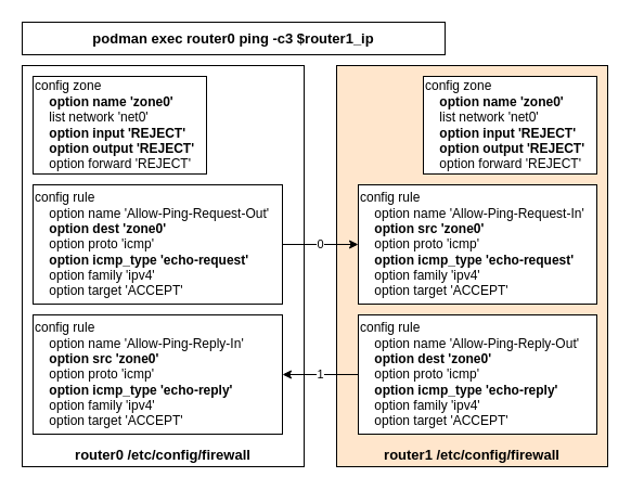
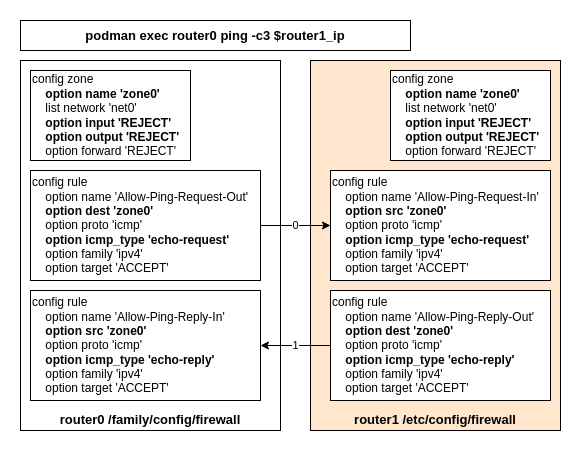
  <mxCell id="0" />
  <mxCell id="1" parent="0" />
- <mxCell id="2" value="&lt;font style=&quot;font-size: 13px;&quot;&gt;&lt;b&gt;router0 /etc/config/firewall&lt;/b&gt;&lt;/font&gt;" style="rounded=0;whiteSpace=wrap;html=1;verticalAlign=bottom;" vertex="1" parent="1"><mxGeometry x="20" y="60" width="260" height="370" as="geometry" /></mxCell>
+ <mxCell id="2" value="&lt;font style=&quot;font-size: 13px;&quot;&gt;&lt;b&gt;router0 /family/config/firewall&lt;/b&gt;&lt;/font&gt;" style="rounded=0;whiteSpace=wrap;html=1;verticalAlign=bottom;" vertex="1" parent="1"><mxGeometry x="20" y="60" width="260" height="370" as="geometry" /></mxCell>
  <mxCell id="3" value="&lt;font style=&quot;font-size: 13px;&quot;&gt;&lt;b&gt;router1 /etc/config/firewall&lt;/b&gt;&lt;/font&gt;" style="rounded=0;whiteSpace=wrap;html=1;verticalAlign=bottom;fillColor=#ffe6cc;" vertex="1" parent="1"><mxGeometry x="310" y="60" width="250" height="370" as="geometry" /></mxCell>
  <mxCell id="4" value="0" style="edgeStyle=orthogonalEdgeStyle;rounded=0;orthogonalLoop=1;jettySize=auto;html=1;" edge="1" parent="1" source="5" target="8"><mxGeometry relative="1" as="geometry" /></mxCell>
  <mxCell id="5" value="config rule&lt;br&gt;&amp;nbsp;&amp;nbsp;&amp;nbsp; option name 'Allow-Ping-Request-Out'&lt;br&gt;&amp;nbsp;&amp;nbsp;&amp;nbsp; &lt;b&gt;option dest 'zone0'&lt;/b&gt;&lt;br&gt;&amp;nbsp;&amp;nbsp;&amp;nbsp; option proto 'icmp'&lt;br&gt;&amp;nbsp;&amp;nbsp;&amp;nbsp; &lt;b&gt;option icmp_type 'echo-request'&lt;/b&gt;&lt;br&gt;&amp;nbsp;&amp;nbsp;&amp;nbsp; option family 'ipv4'&lt;br&gt;&amp;nbsp;&amp;nbsp;&amp;nbsp; option target 'ACCEPT'" style="rounded=0;whiteSpace=wrap;html=1;align=left;" vertex="1" parent="1"><mxGeometry x="30" y="170" width="230" height="110" as="geometry" /></mxCell>
  <mxCell id="6" value="config zone&lt;br&gt;&amp;nbsp;&amp;nbsp;&amp;nbsp; &lt;b&gt;option name 'zone0'&lt;/b&gt;&lt;br&gt;&amp;nbsp;&amp;nbsp;&amp;nbsp; list network 'net0'&lt;br&gt;&amp;nbsp;&amp;nbsp;&amp;nbsp; &lt;b&gt;option input 'REJECT'&lt;/b&gt;&lt;br&gt;&amp;nbsp;&amp;nbsp;&amp;nbsp; &lt;b&gt;option output 'REJECT'&lt;/b&gt;&lt;br&gt;&amp;nbsp;&amp;nbsp;&amp;nbsp; option forward 'REJECT'" style="rounded=0;whiteSpace=wrap;html=1;align=left;" vertex="1" parent="1"><mxGeometry x="30" y="70" width="160" height="90" as="geometry" /></mxCell>
  <mxCell id="7" value="config zone&lt;br&gt;&amp;nbsp;&amp;nbsp;&amp;nbsp; &lt;b&gt;option name 'zone0'&lt;/b&gt;&lt;br&gt;&amp;nbsp;&amp;nbsp;&amp;nbsp; list network 'net0'&lt;br&gt;&amp;nbsp;&amp;nbsp;&amp;nbsp; &lt;b&gt;option input 'REJECT'&lt;/b&gt;&lt;br&gt;&amp;nbsp;&amp;nbsp;&amp;nbsp; &lt;b&gt;option output 'REJECT'&lt;/b&gt;&lt;br&gt;&amp;nbsp;&amp;nbsp;&amp;nbsp; option forward 'REJECT'" style="rounded=0;whiteSpace=wrap;html=1;align=left;" vertex="1" parent="1"><mxGeometry x="390" y="70" width="160" height="90" as="geometry" /></mxCell>
  <mxCell id="8" value="config rule&lt;br&gt;&amp;nbsp;&amp;nbsp;&amp;nbsp; option name 'Allow-Ping-Request-In'&lt;br&gt;&amp;nbsp;&amp;nbsp;&amp;nbsp; &lt;b&gt;option src 'zone0'&lt;/b&gt;&lt;br&gt;&amp;nbsp;&amp;nbsp;&amp;nbsp; option proto 'icmp'&lt;br&gt;&amp;nbsp;&amp;nbsp;&amp;nbsp; &lt;b&gt;option icmp_type 'echo-request'&lt;/b&gt;&lt;br&gt;&amp;nbsp;&amp;nbsp;&amp;nbsp; option family 'ipv4'&lt;br&gt;&amp;nbsp;&amp;nbsp;&amp;nbsp; option target 'ACCEPT'" style="rounded=0;whiteSpace=wrap;html=1;align=left;" vertex="1" parent="1"><mxGeometry x="330" y="170" width="220" height="110" as="geometry" /></mxCell>
  <mxCell id="9" value="1" style="edgeStyle=orthogonalEdgeStyle;rounded=0;orthogonalLoop=1;jettySize=auto;html=1;" edge="1" parent="1" source="10" target="11"><mxGeometry relative="1" as="geometry" /></mxCell>
  <mxCell id="10" value="config rule&lt;br&gt;&amp;nbsp;&amp;nbsp;&amp;nbsp; option name 'Allow-Ping-Reply-Out'&lt;br&gt;&amp;nbsp;&amp;nbsp;&amp;nbsp; &lt;b&gt;option dest 'zone0'&lt;/b&gt;&lt;br&gt;&amp;nbsp;&amp;nbsp;&amp;nbsp; option proto 'icmp'&lt;br&gt;&amp;nbsp;&amp;nbsp;&amp;nbsp; &lt;b&gt;option icmp_type 'echo-reply'&lt;/b&gt;&lt;br&gt;&amp;nbsp;&amp;nbsp;&amp;nbsp; option family 'ipv4'&lt;br&gt;&amp;nbsp;&amp;nbsp;&amp;nbsp; option target 'ACCEPT'" style="rounded=0;whiteSpace=wrap;html=1;align=left;" vertex="1" parent="1"><mxGeometry x="330" y="290" width="220" height="110" as="geometry" /></mxCell>
  <mxCell id="11" value="config rule&lt;br&gt;&amp;nbsp;&amp;nbsp;&amp;nbsp; option name 'Allow-Ping-Reply-In'&lt;br&gt;&amp;nbsp;&amp;nbsp;&amp;nbsp; &lt;b&gt;option src 'zone0'&lt;/b&gt;&lt;br&gt;&amp;nbsp;&amp;nbsp;&amp;nbsp; option proto 'icmp'&lt;br&gt;&amp;nbsp;&amp;nbsp;&amp;nbsp; &lt;b&gt;option icmp_type 'echo-reply'&lt;/b&gt;&lt;br&gt;&amp;nbsp;&amp;nbsp;&amp;nbsp; option family 'ipv4'&lt;br&gt;&amp;nbsp;&amp;nbsp;&amp;nbsp; option target 'ACCEPT'" style="rounded=0;whiteSpace=wrap;html=1;align=left;" vertex="1" parent="1"><mxGeometry x="30" y="290" width="230" height="110" as="geometry" /></mxCell>
  <mxCell id="12" value="&lt;b&gt;&lt;font style=&quot;font-size: 13px;&quot;&gt;podman exec router0 ping -c3 $router1_ip&lt;/font&gt;&lt;/b&gt;" style="rounded=0;whiteSpace=wrap;html=1;" vertex="1" parent="1"><mxGeometry x="20" y="20" width="390" height="30" as="geometry" /></mxCell>
